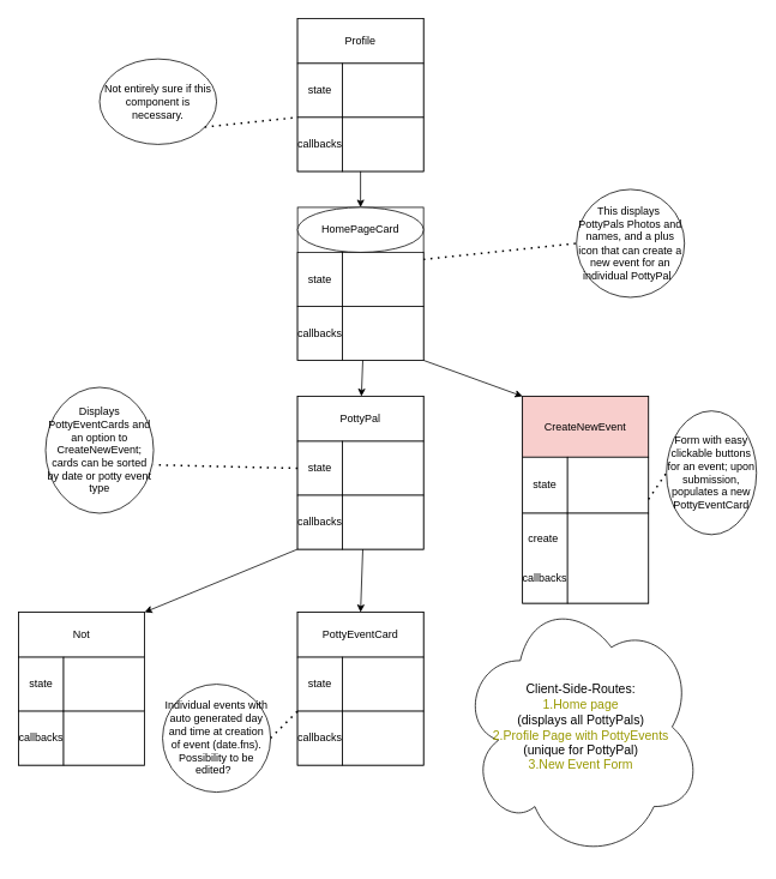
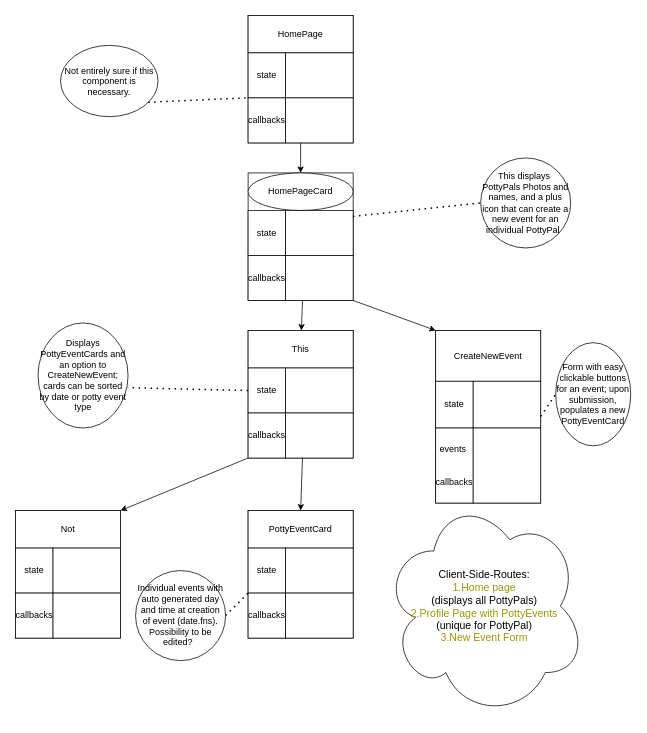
  <mxCell id="0" />
  <mxCell id="1" parent="0" />
  <mxCell id="2" value="" style="group" parent="1" vertex="1" connectable="0"><mxGeometry x="330" y="20" width="140" height="170" as="geometry" /></mxCell>
  <mxCell id="3" value="" style="rounded=0;whiteSpace=wrap;html=1;" parent="2" vertex="1"><mxGeometry width="140" height="170" as="geometry" /></mxCell>
- <mxCell id="4" value="Profile" style="rounded=0;whiteSpace=wrap;html=1;" parent="2" vertex="1"><mxGeometry width="140" height="50" as="geometry" /></mxCell>
+ <mxCell id="4" value="HomePage" style="rounded=0;whiteSpace=wrap;html=1;" parent="2" vertex="1"><mxGeometry width="140" height="50" as="geometry" /></mxCell>
  <mxCell id="5" value="state" style="rounded=0;whiteSpace=wrap;html=1;" parent="2" vertex="1"><mxGeometry y="50" width="50" height="60" as="geometry" /></mxCell>
  <mxCell id="6" value="callbacks" style="rounded=0;whiteSpace=wrap;html=1;" parent="2" vertex="1"><mxGeometry y="110" width="50" height="60" as="geometry" /></mxCell>
  <mxCell id="7" style="edgeStyle=none;html=1;exitX=0.25;exitY=0;exitDx=0;exitDy=0;" parent="2" source="8" target="4" edge="1"><mxGeometry relative="1" as="geometry" /></mxCell>
  <mxCell id="8" value="" style="rounded=0;whiteSpace=wrap;html=1;" parent="2" vertex="1"><mxGeometry x="50" y="50" width="90" height="60" as="geometry" /></mxCell>
  <mxCell id="9" value="" style="rounded=0;whiteSpace=wrap;html=1;" parent="2" vertex="1"><mxGeometry x="50" y="110" width="90" height="60" as="geometry" /></mxCell>
  <mxCell id="10" value="" style="group" parent="1" vertex="1" connectable="0"><mxGeometry x="330" y="230" width="140" height="170" as="geometry" /></mxCell>
  <mxCell id="11" value="" style="rounded=0;whiteSpace=wrap;html=1;" parent="10" vertex="1"><mxGeometry width="140" height="170" as="geometry" /></mxCell>
  <mxCell id="12" value="HomePageCard" style="ellipse;whiteSpace=wrap;html=1;" parent="10" vertex="1"><mxGeometry width="140" height="50" as="geometry" /></mxCell>
  <mxCell id="13" value="state" style="rounded=0;whiteSpace=wrap;html=1;" parent="10" vertex="1"><mxGeometry y="50" width="50" height="60" as="geometry" /></mxCell>
  <mxCell id="14" value="callbacks" style="rounded=0;whiteSpace=wrap;html=1;" parent="10" vertex="1"><mxGeometry y="110" width="50" height="60" as="geometry" /></mxCell>
  <mxCell id="15" value="" style="rounded=0;whiteSpace=wrap;html=1;" parent="10" vertex="1"><mxGeometry x="50" y="50" width="90" height="60" as="geometry" /></mxCell>
  <mxCell id="16" value="" style="rounded=0;whiteSpace=wrap;html=1;" parent="10" vertex="1"><mxGeometry x="50" y="110" width="90" height="60" as="geometry" /></mxCell>
  <mxCell id="17" value="" style="group" parent="1" vertex="1" connectable="0"><mxGeometry x="330" y="440" width="140" height="170" as="geometry" /></mxCell>
  <mxCell id="18" value="" style="rounded=0;whiteSpace=wrap;html=1;" parent="17" vertex="1"><mxGeometry width="140" height="170" as="geometry" /></mxCell>
- <mxCell id="19" value="PottyPal" style="rounded=0;whiteSpace=wrap;html=1;" parent="17" vertex="1"><mxGeometry width="140" height="50" as="geometry" /></mxCell>
+ <mxCell id="19" value="This" style="rounded=0;whiteSpace=wrap;html=1;" parent="17" vertex="1"><mxGeometry width="140" height="50" as="geometry" /></mxCell>
  <mxCell id="20" value="state" style="rounded=0;whiteSpace=wrap;html=1;" parent="17" vertex="1"><mxGeometry y="50" width="50" height="60" as="geometry" /></mxCell>
  <mxCell id="21" value="callbacks" style="rounded=0;whiteSpace=wrap;html=1;" parent="17" vertex="1"><mxGeometry y="110" width="50" height="60" as="geometry" /></mxCell>
  <mxCell id="22" value="" style="rounded=0;whiteSpace=wrap;html=1;" parent="17" vertex="1"><mxGeometry x="50" y="50" width="90" height="60" as="geometry" /></mxCell>
  <mxCell id="23" value="" style="rounded=0;whiteSpace=wrap;html=1;" parent="17" vertex="1"><mxGeometry x="50" y="110" width="90" height="60" as="geometry" /></mxCell>
  <mxCell id="24" value="" style="group" parent="1" vertex="1" connectable="0"><mxGeometry x="330" y="680" width="140" height="170" as="geometry" /></mxCell>
  <mxCell id="25" value="" style="rounded=0;whiteSpace=wrap;html=1;" parent="24" vertex="1"><mxGeometry width="140" height="170" as="geometry" /></mxCell>
  <mxCell id="26" value="PottyEventCard" style="rounded=0;whiteSpace=wrap;html=1;" parent="24" vertex="1"><mxGeometry width="140" height="50" as="geometry" /></mxCell>
  <mxCell id="27" value="state" style="rounded=0;whiteSpace=wrap;html=1;" parent="24" vertex="1"><mxGeometry y="50" width="50" height="60" as="geometry" /></mxCell>
  <mxCell id="28" value="callbacks" style="rounded=0;whiteSpace=wrap;html=1;" parent="24" vertex="1"><mxGeometry y="110" width="50" height="60" as="geometry" /></mxCell>
  <mxCell id="29" value="" style="rounded=0;whiteSpace=wrap;html=1;" parent="24" vertex="1"><mxGeometry x="50" y="50" width="90" height="60" as="geometry" /></mxCell>
  <mxCell id="30" value="" style="rounded=0;whiteSpace=wrap;html=1;" parent="24" vertex="1"><mxGeometry x="50" y="110" width="90" height="60" as="geometry" /></mxCell>
  <mxCell id="31" value="" style="group" parent="1" vertex="1" connectable="0"><mxGeometry x="580" y="440" width="140" height="230" as="geometry" /></mxCell>
  <mxCell id="32" value="" style="rounded=0;whiteSpace=wrap;html=1;" parent="31" vertex="1"><mxGeometry width="140" height="230" as="geometry" /></mxCell>
- <mxCell id="33" value="CreateNewEvent" style="rounded=0;whiteSpace=wrap;html=1;fillColor=#f8cecc;" parent="31" vertex="1"><mxGeometry width="140" height="67.647" as="geometry" /></mxCell>
+ <mxCell id="33" value="CreateNewEvent" style="rounded=0;whiteSpace=wrap;html=1;" parent="31" vertex="1"><mxGeometry width="140" height="67.647" as="geometry" /></mxCell>
  <mxCell id="34" value="state" style="rounded=0;whiteSpace=wrap;html=1;" parent="31" vertex="1"><mxGeometry y="67.65" width="50" height="62.35" as="geometry" /></mxCell>
- <mxCell id="35" value="create&amp;nbsp;&lt;br&gt;&lt;br&gt;&lt;br&gt;callbacks" style="rounded=0;whiteSpace=wrap;html=1;" parent="31" vertex="1"><mxGeometry y="130" width="50" height="100" as="geometry" /></mxCell>
+ <mxCell id="35" value="events&amp;nbsp;&lt;br&gt;&lt;br&gt;&lt;br&gt;callbacks" style="rounded=0;whiteSpace=wrap;html=1;" parent="31" vertex="1"><mxGeometry y="130" width="50" height="100" as="geometry" /></mxCell>
  <mxCell id="36" value="" style="rounded=0;whiteSpace=wrap;html=1;" parent="31" vertex="1"><mxGeometry x="50" y="67.65" width="90" height="62.35" as="geometry" /></mxCell>
  <mxCell id="37" value="" style="rounded=0;whiteSpace=wrap;html=1;" parent="31" vertex="1"><mxGeometry x="50" y="130" width="90" height="100" as="geometry" /></mxCell>
  <mxCell id="38" value="This displays&amp;nbsp; PottyPals Photos and names, and a plus icon that can create a new event for an individual PottyPal&amp;nbsp;&amp;nbsp;" style="ellipse;whiteSpace=wrap;html=1;" parent="1" vertex="1"><mxGeometry x="640" y="210" width="120" height="120" as="geometry" /></mxCell>
  <mxCell id="39" value="" style="endArrow=classic;html=1;exitX=0.25;exitY=1;exitDx=0;exitDy=0;" parent="1" source="16" target="19" edge="1"><mxGeometry width="50" height="50" relative="1" as="geometry"><mxPoint x="420" y="400" as="sourcePoint" /><mxPoint x="660" y="410" as="targetPoint" /></mxGeometry></mxCell>
  <mxCell id="40" value="" style="endArrow=none;dashed=1;html=1;dashPattern=1 3;strokeWidth=2;entryX=0;entryY=0.5;entryDx=0;entryDy=0;exitX=0.998;exitY=0.13;exitDx=0;exitDy=0;exitPerimeter=0;" parent="1" source="15" target="38" edge="1"><mxGeometry width="50" height="50" relative="1" as="geometry"><mxPoint x="470" y="380" as="sourcePoint" /><mxPoint x="660" y="410" as="targetPoint" /></mxGeometry></mxCell>
  <mxCell id="41" value="Displays PottyEventCards and an option to CreateNewEvent; cards can be sorted by date or potty event type" style="ellipse;whiteSpace=wrap;html=1;" parent="1" vertex="1"><mxGeometry x="50" y="430" width="120" height="140" as="geometry" /></mxCell>
  <mxCell id="42" value="" style="endArrow=none;dashed=1;html=1;dashPattern=1 3;strokeWidth=2;exitX=0;exitY=0.5;exitDx=0;exitDy=0;entryX=0.998;entryY=0.616;entryDx=0;entryDy=0;entryPerimeter=0;" parent="1" source="20" target="41" edge="1"><mxGeometry width="50" height="50" relative="1" as="geometry"><mxPoint x="610" y="440" as="sourcePoint" /><mxPoint x="660" y="390" as="targetPoint" /></mxGeometry></mxCell>
  <mxCell id="43" value="Form with easy clickable buttons for an event; upon submission, populates a new PottyEventCard" style="ellipse;whiteSpace=wrap;html=1;" parent="1" vertex="1"><mxGeometry x="740" y="456.25" width="100" height="137.5" as="geometry" /></mxCell>
  <mxCell id="44" value="" style="endArrow=none;dashed=1;html=1;dashPattern=1 3;strokeWidth=2;exitX=1;exitY=0.75;exitDx=0;exitDy=0;entryX=0;entryY=0.5;entryDx=0;entryDy=0;" parent="1" source="36" target="43" edge="1"><mxGeometry width="50" height="50" relative="1" as="geometry"><mxPoint x="610" y="550" as="sourcePoint" /><mxPoint x="660" y="500" as="targetPoint" /></mxGeometry></mxCell>
  <mxCell id="45" value="" style="endArrow=classic;html=1;exitX=1;exitY=1;exitDx=0;exitDy=0;entryX=0;entryY=0;entryDx=0;entryDy=0;" parent="1" source="16" target="33" edge="1"><mxGeometry width="50" height="50" relative="1" as="geometry"><mxPoint x="610" y="360" as="sourcePoint" /><mxPoint x="660" y="310" as="targetPoint" /></mxGeometry></mxCell>
  <mxCell id="46" value="" style="endArrow=classic;html=1;exitX=0.25;exitY=1;exitDx=0;exitDy=0;entryX=0.5;entryY=0;entryDx=0;entryDy=0;" parent="1" source="23" target="26" edge="1"><mxGeometry width="50" height="50" relative="1" as="geometry"><mxPoint x="610" y="620" as="sourcePoint" /><mxPoint x="660" y="570" as="targetPoint" /></mxGeometry></mxCell>
  <mxCell id="47" value="" style="endArrow=classic;html=1;entryX=0.5;entryY=0;entryDx=0;entryDy=0;" parent="1" target="12" edge="1"><mxGeometry width="50" height="50" relative="1" as="geometry"><mxPoint x="400" y="190" as="sourcePoint" /><mxPoint x="670" y="460" as="targetPoint" /></mxGeometry></mxCell>
  <mxCell id="48" value="Individual events with auto generated day and time at creation of event (date.fns). Possibility to be edited?&amp;nbsp;&amp;nbsp;" style="ellipse;whiteSpace=wrap;html=1;" parent="1" vertex="1"><mxGeometry x="180" y="760" width="120" height="120" as="geometry" /></mxCell>
  <mxCell id="49" value="" style="endArrow=none;dashed=1;html=1;dashPattern=1 3;strokeWidth=2;exitX=1;exitY=0.5;exitDx=0;exitDy=0;entryX=0;entryY=0;entryDx=0;entryDy=0;" parent="1" source="48" target="28" edge="1"><mxGeometry width="50" height="50" relative="1" as="geometry"><mxPoint x="620" y="490" as="sourcePoint" /><mxPoint x="670" y="440" as="targetPoint" /></mxGeometry></mxCell>
- <mxCell id="50" value="Not entirely sure if this component is necessary." style="ellipse;whiteSpace=wrap;html=1;" parent="1" vertex="1"><mxGeometry x="110" y="65" width="130" height="95" as="geometry" /></mxCell>
+ <mxCell id="50" value="Not entirely sure if this component is necessary." style="ellipse;whiteSpace=wrap;html=1;" parent="1" vertex="1"><mxGeometry x="80" y="60" width="130" height="95" as="geometry" /></mxCell>
  <mxCell id="51" value="" style="endArrow=none;dashed=1;html=1;dashPattern=1 3;strokeWidth=2;exitX=0.899;exitY=0.797;exitDx=0;exitDy=0;exitPerimeter=0;entryX=0;entryY=0;entryDx=0;entryDy=0;" parent="1" source="50" target="6" edge="1"><mxGeometry width="50" height="50" relative="1" as="geometry"><mxPoint x="620" y="440" as="sourcePoint" /><mxPoint x="670" y="390" as="targetPoint" /></mxGeometry></mxCell>
  <mxCell id="52" value="" style="group" parent="1" vertex="1" connectable="0"><mxGeometry x="20" y="680" width="140" height="170" as="geometry" /></mxCell>
  <mxCell id="53" value="" style="rounded=0;whiteSpace=wrap;html=1;" parent="52" vertex="1"><mxGeometry width="140" height="170" as="geometry" /></mxCell>
  <mxCell id="54" value="Not" style="rounded=0;whiteSpace=wrap;html=1;" parent="52" vertex="1"><mxGeometry width="140" height="50" as="geometry" /></mxCell>
  <mxCell id="55" value="state" style="rounded=0;whiteSpace=wrap;html=1;" parent="52" vertex="1"><mxGeometry y="50" width="50" height="60" as="geometry" /></mxCell>
  <mxCell id="56" value="callbacks" style="rounded=0;whiteSpace=wrap;html=1;" parent="52" vertex="1"><mxGeometry y="110" width="50" height="60" as="geometry" /></mxCell>
  <mxCell id="57" value="" style="rounded=0;whiteSpace=wrap;html=1;" parent="52" vertex="1"><mxGeometry x="50" y="50" width="90" height="60" as="geometry" /></mxCell>
  <mxCell id="58" value="" style="rounded=0;whiteSpace=wrap;html=1;" parent="52" vertex="1"><mxGeometry x="50" y="110" width="90" height="60" as="geometry" /></mxCell>
  <mxCell id="59" value="" style="endArrow=classic;html=1;exitX=0;exitY=1;exitDx=0;exitDy=0;entryX=1;entryY=0;entryDx=0;entryDy=0;" parent="1" source="21" target="54" edge="1"><mxGeometry width="50" height="50" relative="1" as="geometry"><mxPoint x="620" y="440" as="sourcePoint" /><mxPoint x="670" y="390" as="targetPoint" /></mxGeometry></mxCell>
  <mxCell id="60" value="&lt;font style=&quot;font-size: 14px;&quot;&gt;Client-Side-Routes: &lt;br&gt;&lt;font color=&quot;#999900&quot;&gt;1.Home page &lt;br&gt;&lt;/font&gt;(displays all PottyPals)&lt;br&gt;&lt;font color=&quot;#999900&quot;&gt;2.Profile Page with PottyEvents &lt;br&gt;&lt;/font&gt;(unique for PottyPal)&lt;br&gt;&lt;font color=&quot;#999900&quot;&gt;3.New Event Form&lt;/font&gt;&lt;/font&gt;" style="ellipse;shape=cloud;whiteSpace=wrap;html=1;" parent="1" vertex="1"><mxGeometry x="510" y="660" width="270" height="295" as="geometry" /></mxCell>
